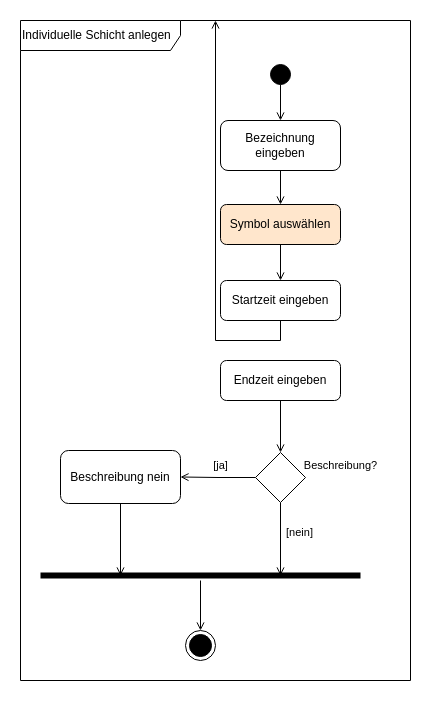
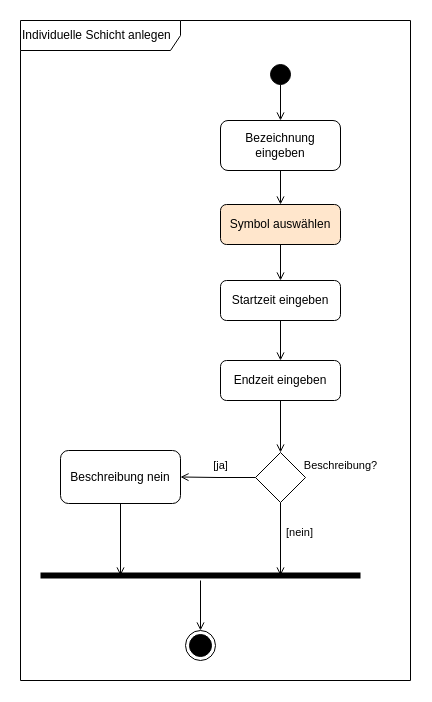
  <mxCell id="0" />
  <mxCell id="1" parent="0" />
  <mxCell id="2" value="Individuelle Schicht anlegen" style="shape=umlFrame;whiteSpace=wrap;html=1;pointerEvents=0;width=160;height=30;align=left;" vertex="1" parent="1"><mxGeometry x="20" y="20" width="390" height="660" as="geometry" /></mxCell>
  <mxCell id="3" style="edgeStyle=orthogonalEdgeStyle;rounded=0;orthogonalLoop=1;jettySize=auto;html=1;entryX=0.5;entryY=0;entryDx=0;entryDy=0;endArrow=open;endFill=0;" edge="1" parent="1" source="4" target="6"><mxGeometry relative="1" as="geometry" /></mxCell>
  <mxCell id="4" value="" style="ellipse;fillColor=strokeColor;html=1;" vertex="1" parent="1"><mxGeometry x="270" y="64" width="20" height="20" as="geometry" /></mxCell>
  <mxCell id="5" style="edgeStyle=orthogonalEdgeStyle;rounded=0;orthogonalLoop=1;jettySize=auto;html=1;entryX=0.5;entryY=0;entryDx=0;entryDy=0;strokeColor=default;align=center;verticalAlign=middle;fontFamily=Helvetica;fontSize=11;fontColor=default;labelBackgroundColor=default;endArrow=open;endFill=0;" edge="1" parent="1" source="23" target="8"><mxGeometry relative="1" as="geometry" /></mxCell>
  <mxCell id="6" value="Bezeichnung eingeben" style="rounded=1;whiteSpace=wrap;html=1;" vertex="1" parent="1"><mxGeometry x="220" y="120" width="120" height="50" as="geometry" /></mxCell>
- <mxCell id="7" style="edgeStyle=orthogonalEdgeStyle;rounded=0;orthogonalLoop=1;jettySize=auto;html=1;strokeColor=default;align=center;verticalAlign=middle;fontFamily=Helvetica;fontSize=11;fontColor=default;labelBackgroundColor=default;endArrow=open;endFill=0;" edge="1" parent="1" source="8" target="2"><mxGeometry relative="1" as="geometry" /></mxCell>
+ <mxCell id="7" style="edgeStyle=orthogonalEdgeStyle;rounded=0;orthogonalLoop=1;jettySize=auto;html=1;entryX=0.5;entryY=0;entryDx=0;entryDy=0;strokeColor=default;align=center;verticalAlign=middle;fontFamily=Helvetica;fontSize=11;fontColor=default;labelBackgroundColor=default;endArrow=open;endFill=0;" edge="1" parent="1" source="8" target="10"><mxGeometry relative="1" as="geometry" /></mxCell>
  <mxCell id="8" value="Startzeit eingeben" style="rounded=1;whiteSpace=wrap;html=1;" vertex="1" parent="1"><mxGeometry x="220" y="280" width="120" height="40" as="geometry" /></mxCell>
  <mxCell id="9" style="edgeStyle=orthogonalEdgeStyle;rounded=0;orthogonalLoop=1;jettySize=auto;html=1;entryX=0.5;entryY=0;entryDx=0;entryDy=0;strokeColor=default;align=center;verticalAlign=middle;fontFamily=Helvetica;fontSize=11;fontColor=default;labelBackgroundColor=default;endArrow=open;endFill=0;" edge="1" parent="1" source="10" target="13"><mxGeometry relative="1" as="geometry" /></mxCell>
  <mxCell id="10" value="Endzeit eingeben" style="rounded=1;whiteSpace=wrap;html=1;" vertex="1" parent="1"><mxGeometry x="220" y="360" width="120" height="40" as="geometry" /></mxCell>
  <mxCell id="11" style="edgeStyle=orthogonalEdgeStyle;rounded=0;orthogonalLoop=1;jettySize=auto;html=1;entryX=0.75;entryY=0.5;entryDx=0;entryDy=0;strokeColor=default;align=center;verticalAlign=middle;fontFamily=Helvetica;fontSize=11;fontColor=default;labelBackgroundColor=default;endArrow=open;endFill=0;entryPerimeter=0;" edge="1" parent="1" source="13" target="17"><mxGeometry relative="1" as="geometry"><mxPoint x="280" y="560" as="targetPoint" /></mxGeometry></mxCell>
  <mxCell id="12" style="edgeStyle=orthogonalEdgeStyle;rounded=0;orthogonalLoop=1;jettySize=auto;html=1;entryX=1;entryY=0.5;entryDx=0;entryDy=0;strokeColor=default;align=center;verticalAlign=middle;fontFamily=Helvetica;fontSize=11;fontColor=default;labelBackgroundColor=default;endArrow=open;endFill=0;" edge="1" parent="1" source="13" target="15"><mxGeometry relative="1" as="geometry" /></mxCell>
  <mxCell id="13" value="" style="rhombus;whiteSpace=wrap;html=1;" vertex="1" parent="1"><mxGeometry x="255" y="452" width="50" height="50" as="geometry" /></mxCell>
  <mxCell id="14" value="" style="ellipse;html=1;shape=endState;fillColor=strokeColor;" vertex="1" parent="1"><mxGeometry x="185" y="630" width="30" height="30" as="geometry" /></mxCell>
  <mxCell id="15" value="Beschreibung nein" style="rounded=1;whiteSpace=wrap;html=1;" vertex="1" parent="1"><mxGeometry x="60" y="450" width="120" height="53" as="geometry" /></mxCell>
  <mxCell id="16" style="edgeStyle=orthogonalEdgeStyle;rounded=0;orthogonalLoop=1;jettySize=auto;html=1;entryX=0.5;entryY=0;entryDx=0;entryDy=0;strokeColor=default;align=center;verticalAlign=middle;fontFamily=Helvetica;fontSize=11;fontColor=default;labelBackgroundColor=default;endArrow=open;endFill=0;" edge="1" parent="1" source="17" target="14"><mxGeometry relative="1" as="geometry" /></mxCell>
  <mxCell id="17" value="" style="shape=line;html=1;strokeWidth=6;strokeColor=#000000;align=center;verticalAlign=middle;fontFamily=Helvetica;fontSize=12;fontColor=default;labelBackgroundColor=default;fillColor=default;" vertex="1" parent="1"><mxGeometry x="40" y="570" width="320" height="10" as="geometry" /></mxCell>
  <mxCell id="18" style="edgeStyle=orthogonalEdgeStyle;rounded=0;orthogonalLoop=1;jettySize=auto;html=1;entryX=0.25;entryY=0.5;entryDx=0;entryDy=0;entryPerimeter=0;strokeColor=default;align=center;verticalAlign=middle;fontFamily=Helvetica;fontSize=11;fontColor=default;labelBackgroundColor=default;endArrow=open;endFill=0;" edge="1" parent="1" source="15" target="17"><mxGeometry relative="1" as="geometry" /></mxCell>
  <mxCell id="19" value="Beschreibung?" style="text;html=1;align=center;verticalAlign=middle;resizable=0;points=[];autosize=1;strokeColor=none;fillColor=none;fontFamily=Helvetica;fontSize=11;fontColor=default;labelBackgroundColor=default;" vertex="1" parent="1"><mxGeometry x="290" y="450" width="100" height="30" as="geometry" /></mxCell>
  <mxCell id="20" value="[ja]" style="text;html=1;align=center;verticalAlign=middle;resizable=0;points=[];autosize=1;strokeColor=none;fillColor=none;fontFamily=Helvetica;fontSize=11;fontColor=default;labelBackgroundColor=default;" vertex="1" parent="1"><mxGeometry x="200" y="450" width="40" height="30" as="geometry" /></mxCell>
  <mxCell id="21" value="[nein]" style="text;html=1;align=center;verticalAlign=middle;resizable=0;points=[];autosize=1;strokeColor=none;fillColor=none;fontFamily=Helvetica;fontSize=11;fontColor=default;labelBackgroundColor=default;" vertex="1" parent="1"><mxGeometry x="274" y="517" width="50" height="30" as="geometry" /></mxCell>
  <mxCell id="22" value="" style="edgeStyle=orthogonalEdgeStyle;rounded=0;orthogonalLoop=1;jettySize=auto;html=1;entryX=0.5;entryY=0;entryDx=0;entryDy=0;strokeColor=default;align=center;verticalAlign=middle;fontFamily=Helvetica;fontSize=11;fontColor=default;labelBackgroundColor=default;endArrow=open;endFill=0;" edge="1" parent="1" source="6" target="23"><mxGeometry relative="1" as="geometry"><mxPoint x="280" y="163" as="sourcePoint" /><mxPoint x="280" y="260" as="targetPoint" /></mxGeometry></mxCell>
  <mxCell id="23" value="Symbol auswählen" style="rounded=1;whiteSpace=wrap;html=1;fillColor=#ffe6cc;" vertex="1" parent="1"><mxGeometry x="220" y="204" width="120" height="40" as="geometry" /></mxCell>
